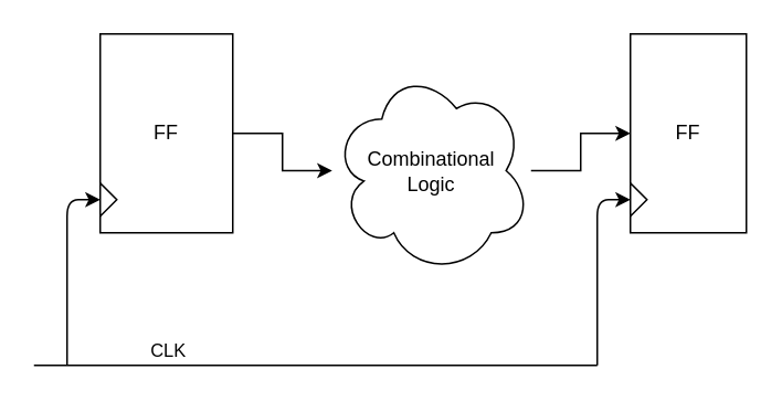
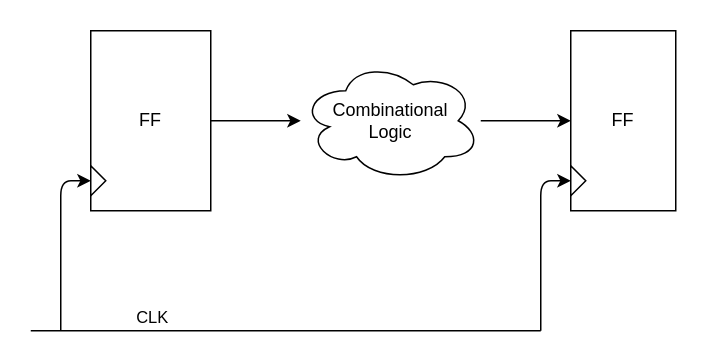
  <mxCell id="0" />
  <mxCell id="1" parent="0" />
  <mxCell id="2" style="edgeStyle=orthogonalEdgeStyle;rounded=0;orthogonalLoop=1;jettySize=auto;html=1;" edge="1" parent="1" source="3" target="5"><mxGeometry relative="1" as="geometry" /></mxCell>
  <mxCell id="3" value="FF" style="rounded=0;whiteSpace=wrap;html=1;" vertex="1" parent="1"><mxGeometry x="60" y="20" width="80" height="120" as="geometry" /></mxCell>
  <mxCell id="4" style="edgeStyle=orthogonalEdgeStyle;rounded=0;orthogonalLoop=1;jettySize=auto;html=1;entryX=0;entryY=0.5;entryDx=0;entryDy=0;" edge="1" parent="1" source="5" target="6"><mxGeometry relative="1" as="geometry" /></mxCell>
- <mxCell id="5" value="Combinational&lt;br&gt;Logic" style="ellipse;shape=cloud;whiteSpace=wrap;html=1;" vertex="1" parent="1"><mxGeometry x="200" y="40" width="120" height="125" as="geometry" /></mxCell>
+ <mxCell id="5" value="Combinational&lt;br&gt;Logic" style="ellipse;shape=cloud;whiteSpace=wrap;html=1;" vertex="1" parent="1"><mxGeometry x="200" y="40" width="120" height="80" as="geometry" /></mxCell>
  <mxCell id="6" value="FF" style="rounded=0;whiteSpace=wrap;html=1;" vertex="1" parent="1"><mxGeometry x="380" y="20" width="70" height="120" as="geometry" /></mxCell>
  <mxCell id="7" value="" style="triangle;whiteSpace=wrap;html=1;" vertex="1" parent="1"><mxGeometry x="60" y="110" width="10" height="20" as="geometry" /></mxCell>
  <mxCell id="8" value="" style="triangle;whiteSpace=wrap;html=1;" vertex="1" parent="1"><mxGeometry x="380" y="110" width="10" height="20" as="geometry" /></mxCell>
  <mxCell id="9" value="" style="endArrow=none;html=1;" edge="1" parent="1"><mxGeometry width="50" height="50" relative="1" as="geometry"><mxPoint y="220" as="sourcePoint" x="20" /><mxPoint x="360" y="220" as="targetPoint" /></mxGeometry></mxCell>
  <mxCell id="10" value="CLK" style="edgeLabel;html=1;align=center;verticalAlign=middle;resizable=0;points=[];" vertex="1" connectable="0" parent="9"><mxGeometry x="-0.497" y="-2" relative="1" as="geometry"><mxPoint x="-5.71" y="-12" as="offset" /></mxGeometry></mxCell>
  <mxCell id="11" value="" style="endArrow=classic;html=1;entryX=0;entryY=0.5;entryDx=0;entryDy=0;" edge="1" parent="1" target="8"><mxGeometry width="50" height="50" relative="1" as="geometry"><mxPoint x="360" y="220" as="sourcePoint" /><mxPoint x="350" y="170" as="targetPoint" /><Array as="points"><mxPoint x="360" y="120" /></Array></mxGeometry></mxCell>
  <mxCell id="12" value="" style="endArrow=classic;html=1;entryX=0;entryY=0.5;entryDx=0;entryDy=0;" edge="1" parent="1"><mxGeometry width="50" height="50" relative="1" as="geometry"><mxPoint x="40" y="220" as="sourcePoint" /><mxPoint x="60" y="120" as="targetPoint" /><Array as="points"><mxPoint x="40" y="120" /></Array></mxGeometry></mxCell>
